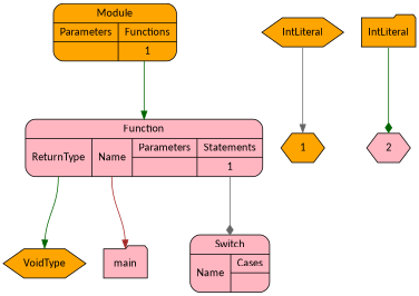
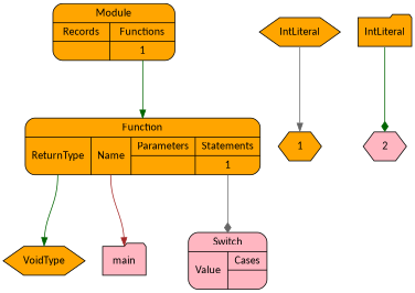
  digraph {
    nodesep=0.3
    ordering=out
    ranksep=1
    node [fillcolor=orange fontname=Calibri shape=hexagon style=filled]
    edge [arrowhead=normal color=darkgreen headport=n tailport=s]
    n1 [label=VoidType]
    n2 [fillcolor=lightpink label=main shape=folder]
    n3 [label=1]
    n4 [label=IntLiteral]
    n5 [fillcolor=lightpink label=2]
    n6 [label=IntLiteral shape=folder]
-   n7 [fillcolor=lightpink label="{Switch|{<p0>Name|{Cases|{}}}}" shape=Mrecord]
-   n8 [fillcolor=lightpink label="{Function|{<p0>ReturnType|<p1>Name|{Parameters|{}}|{Statements|{<p3_0>1}}}}" shape=Mrecord]
-   n9 [label="{Module|{{Parameters|{}}|{Functions|{<p1_0>1}}}}" shape=Mrecord]
+   n7 [fillcolor=lightpink label="{Switch|{<p0>Value|{Cases|{}}}}" shape=Mrecord]
+   n8 [label="{Function|{<p0>ReturnType|<p1>Name|{Parameters|{}}|{Statements|{<p3_0>1}}}}" shape=Mrecord]
+   n9 [label="{Module|{{Records|{}}|{Functions|{<p1_0>1}}}}" shape=Mrecord]
    n4 -> n3 [color=gray40]
    n6 -> n5 [arrowhead=diamond]
    n8 -> n1 [tailport="p0:s"]
    n8 -> n2 [color=brown tailport="p1:s"]
    n8 -> n7 [arrowhead=diamond color=gray40 tailport="p3_0:s"]
    n9 -> n8 [tailport="p1_0:s"]
  }
